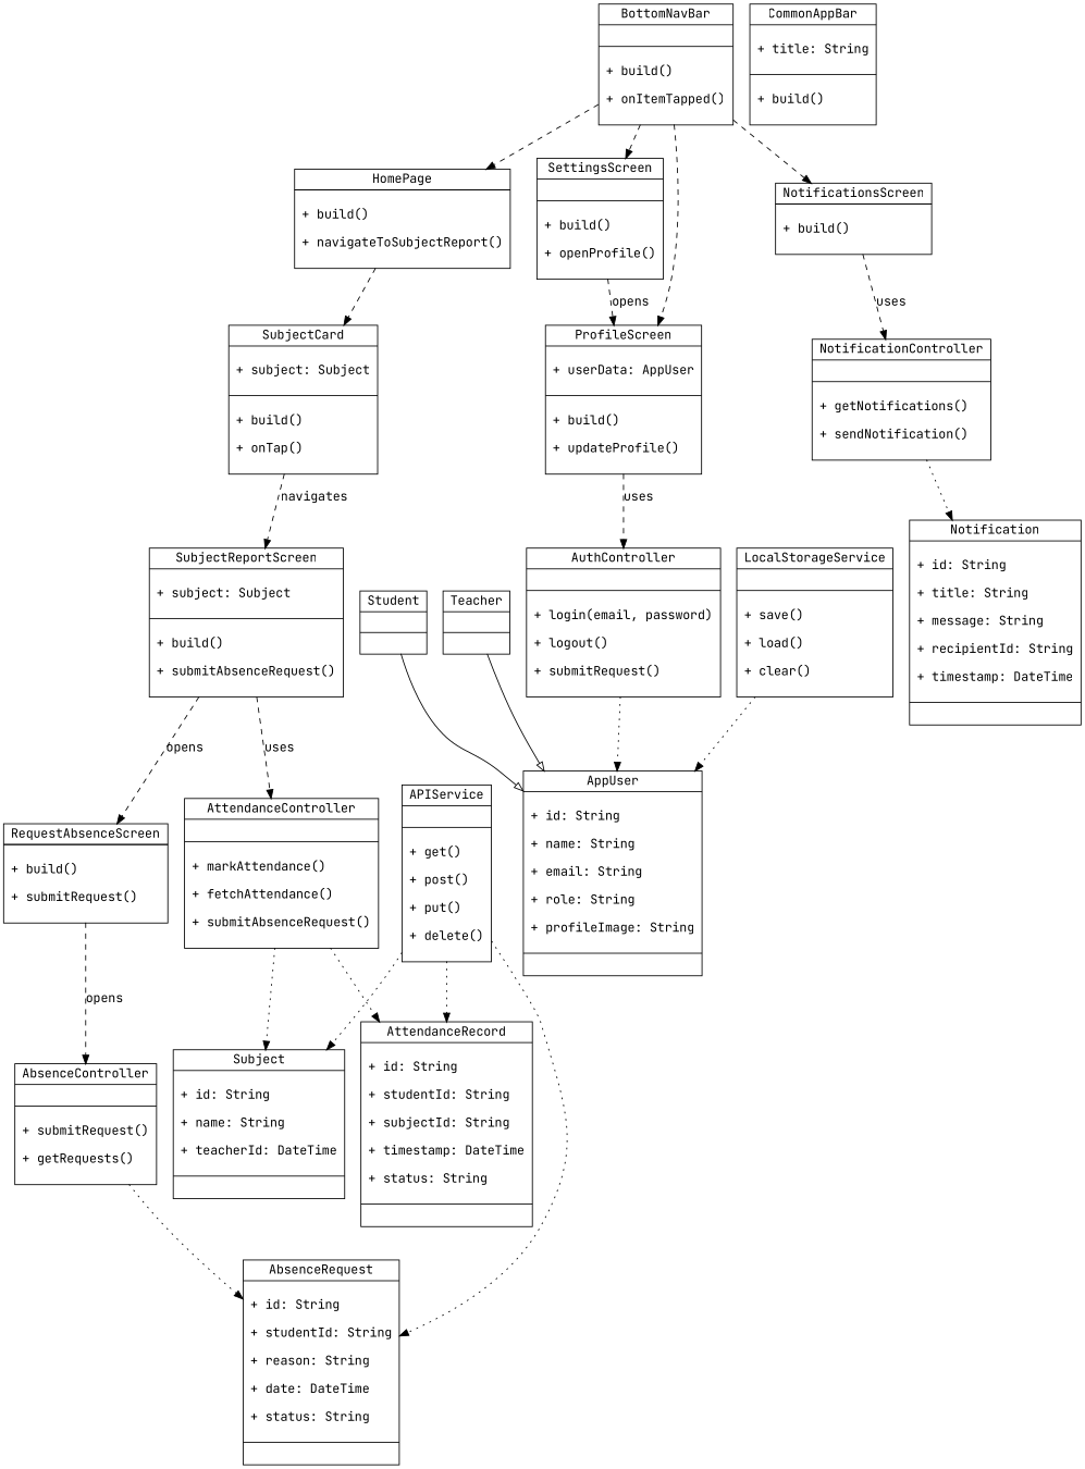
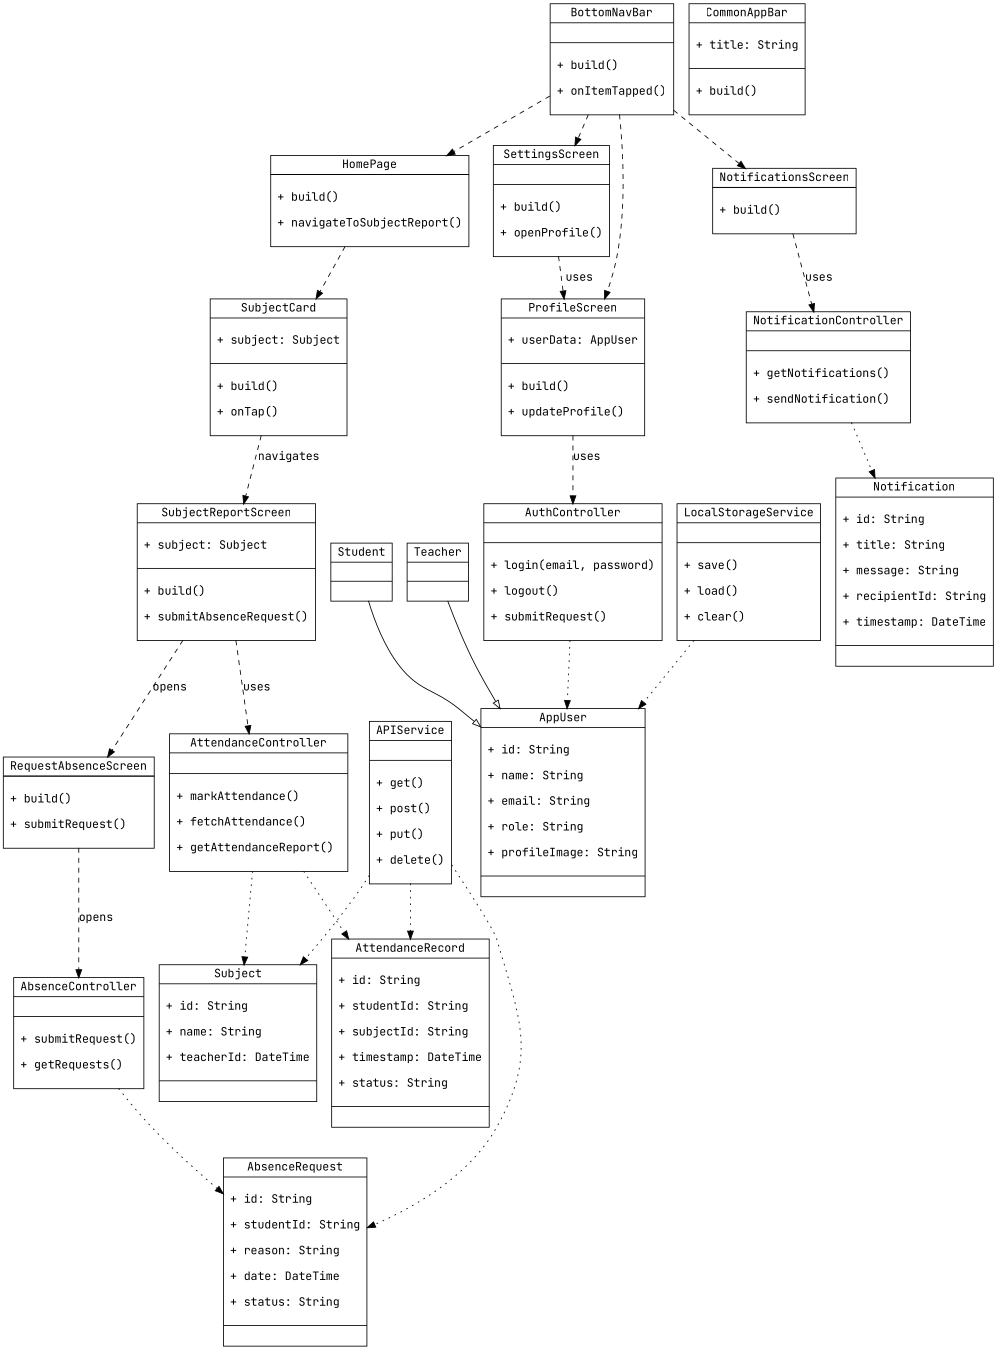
  digraph {
    fontname="JetBrains Mono"
    fontsize=10
    rankdir=TB
    node [fontname="JetBrains Mono" shape=record]
    edge [fontname="JetBrains Mono" style=dashed]
    n1 [label="{HomePage|\n+ subjects: List<Subject>\l\n|\n+ build()\l\n+ navigateToSubjectReport()\l\n}"]
    n2 [label="{SubjectCard|\n+ subject: Subject\l\n|\n+ build()\l\n+ onTap()\l\n}"]
    n3 [label="{SubjectReportScreen|\n+ subject: Subject\l\n|\n+ build()\l\n+ submitAbsenceRequest()\l\n}"]
    n4 [label="{RequestAbsenceScreen|\n+ requests: List<AbsenceRequest>\l\n|\n+ build()\l\n+ submitRequest()\l\n}"]
-   n5 [label="{AttendanceController|\n|\n+ markAttendance()\l\n+ fetchAttendance()\l\n+ submitAbsenceRequest()\l\n}"]
+   n5 [label="{AttendanceController|\n|\n+ markAttendance()\l\n+ fetchAttendance()\l\n+ getAttendanceReport()\l\n}"]
    n6 [label="{AbsenceController|\n|\n+ submitRequest()\l\n+ getRequests()\l\n}"]
    n7 [label="{Subject|\n+ id: String\l\n+ name: String\l\n+ teacherId: DateTime\l\n|\n}"]
    n8 [label="{AttendanceRecord|\n+ id: String\l\n+ studentId: String\l\n+ subjectId: String\l\n+ timestamp: DateTime\l\n+ status: String\l\n|\n}"]
    n9 [label="{AbsenceRequest|\n+ id: String\l\n+ studentId: String\l\n+ reason: String\l\n+ date: DateTime\l\n+ status: String\l\n|\n}"]
    n10 [label="{ProfileScreen|\n+ userData: AppUser\l\n|\n+ build()\l\n+ updateProfile()\l\n}"]
    n11 [label="{AuthController|\n|\n+ login(email, password)\l\n+ logout()\l\n+ submitRequest()\l\n}"]
    n12 [label="{AppUser|\n+ id: String\l\n+ name: String\l\n+ email: String\l\n+ role: String\l\n+ profileImage: String\l\n|\n}"]
    n13 [label="{NotificationsScreen|\n+ notifications: List<Notification>\l\n|\n+ build()\l\n}"]
    n14 [label="{NotificationController|\n|\n+ getNotifications()\l\n+ sendNotification()\l\n}"]
    n15 [label="{Notification|\n+ id: String\l\n+ title: String\l\n+ message: String\l\n+ recipientId: String\l\n+ timestamp: DateTime\l\n|\n}"]
    n16 [label="{SettingsScreen|\n|\n+ build()\l\n+ openProfile()\l\n}"]
    n17 [label="{BottomNavBar|\n|\n+ build()\l\n+ onItemTapped()\l\n}"]
    n18 [label="{CommonAppBar|\n+ title: String\l\n|\n+ build()\l\n}"]
    n19 [label="{LocalStorageService|\n|\n+ save()\l\n+ load()\l\n+ clear()\l\n}"]
    n20 [label="{APIService|\n|\n+ get()\l\n+ post()\l\n+ put()\l\n+ delete()\l\n}"]
    n21 [label="{Student||}"]
    n22 [label="{Teacher||}"]
    n1 -> n2
    n2 -> n3 [label=navigates]
    n3 -> n4 [label=opens]
    n3 -> n5 [label=uses]
    n4 -> n6 [label=opens]
    n5 -> n7 [style=dotted]
    n5 -> n8 [style=dotted]
    n6 -> n9 [style=dotted]
    n10 -> n11 [label=uses]
    n11 -> n12 [style=dotted]
    n13 -> n14 [label=uses]
    n14 -> n15 [style=dotted]
-   n16 -> n10 [label=opens]
+   n16 -> n10 [label=uses]
    n17 -> n1
    n17 -> n10
    n17 -> n13
    n17 -> n16
    n19 -> n12 [style=dotted]
    n20 -> n7 [style=dotted]
    n20 -> n8 [style=dotted]
    n20 -> n9 [style=dotted]
    n21 -> n12 [arrowhead=empty style=""]
    n22 -> n12 [arrowhead=empty style=""]
  }
